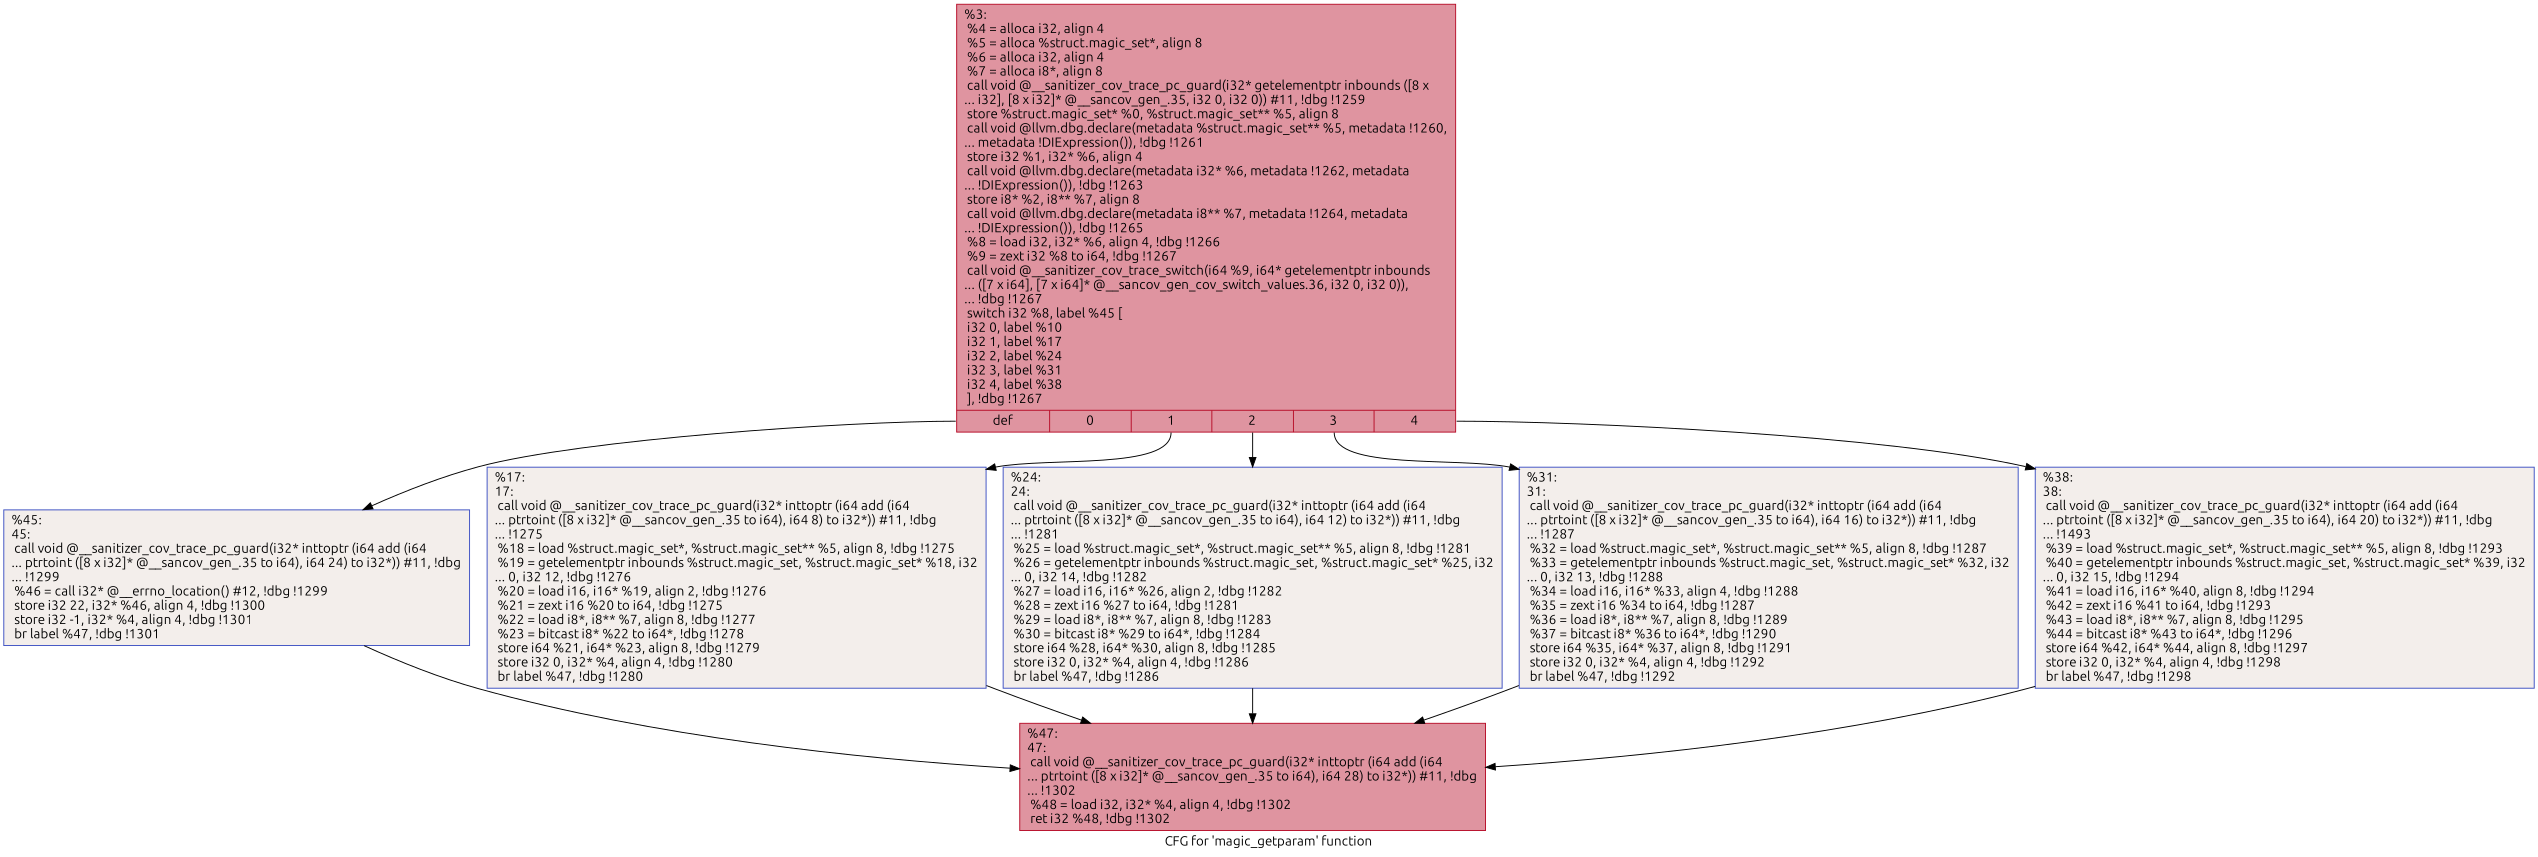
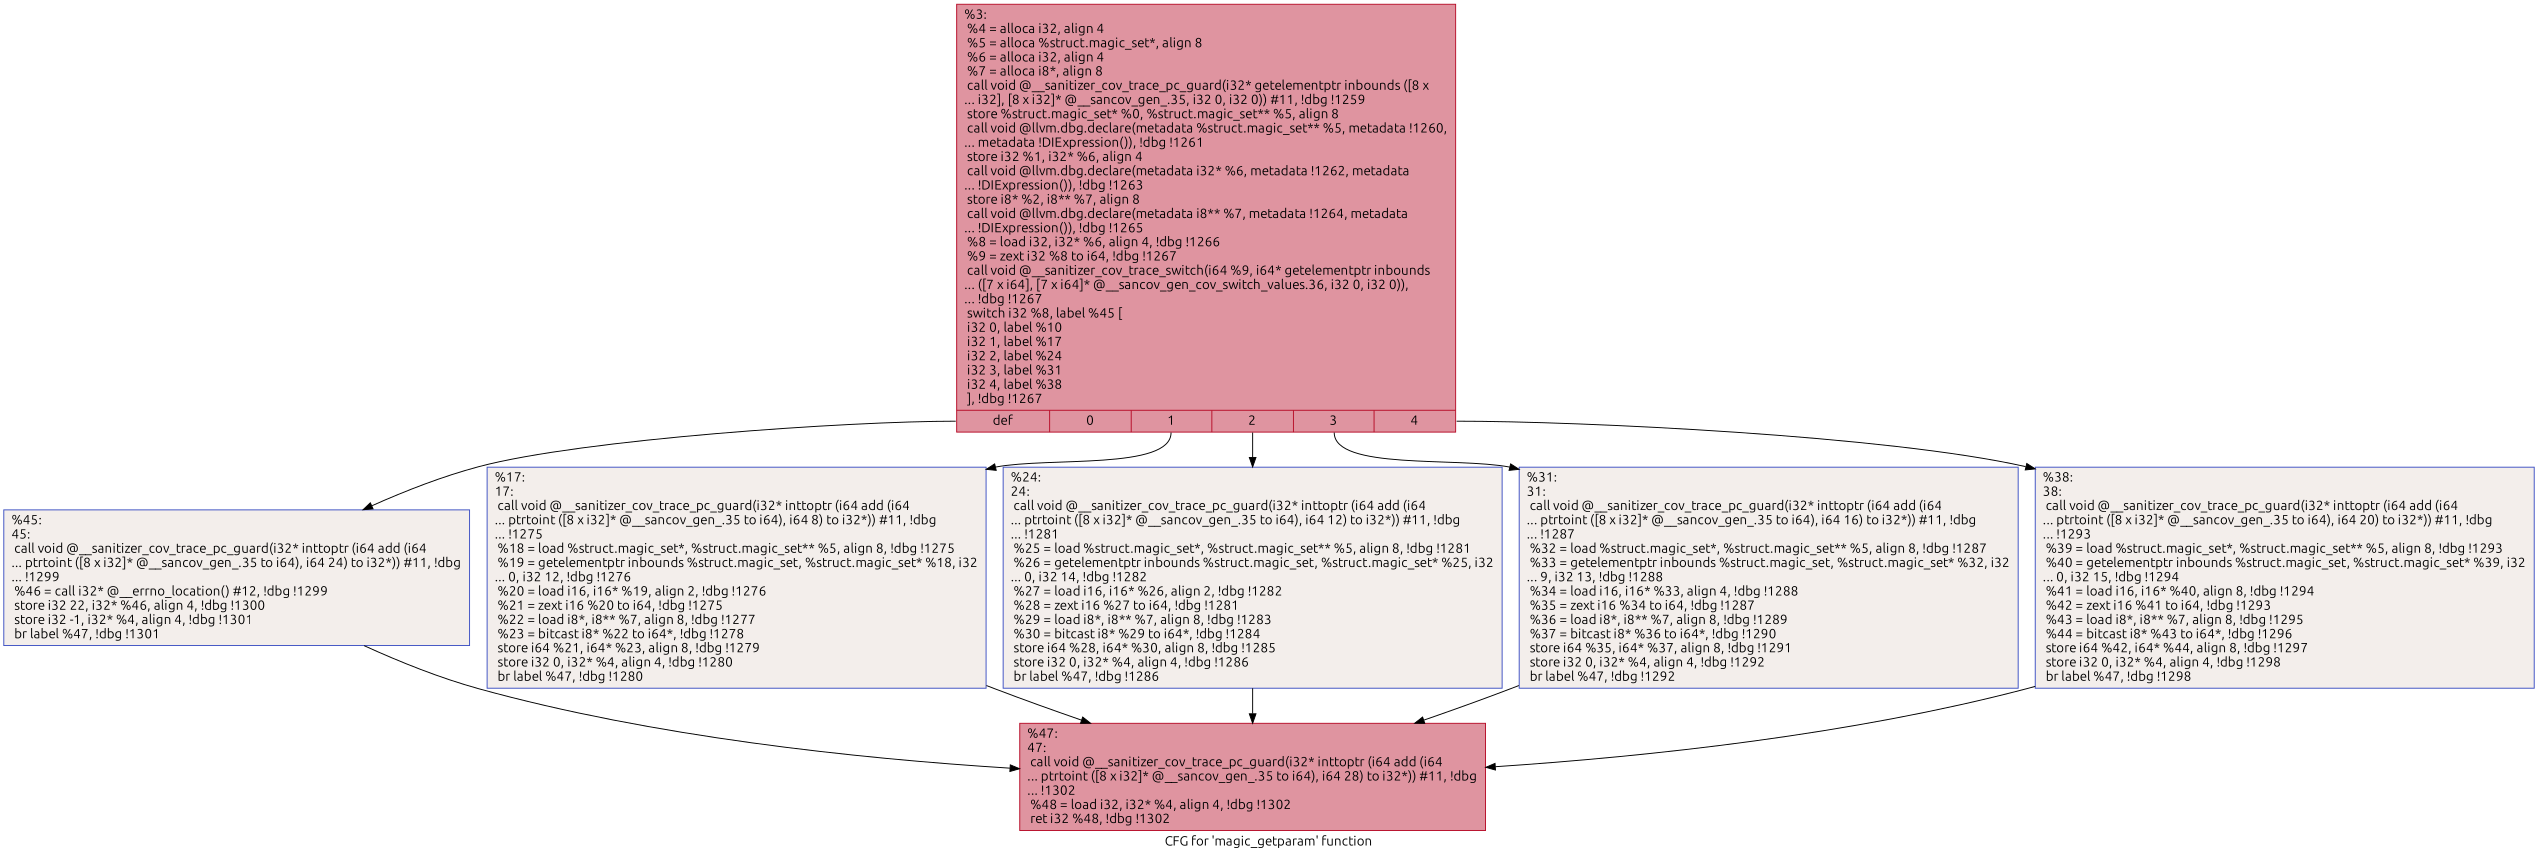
  digraph {
    fontname=Ubuntu
    label="CFG for 'magic_getparam' function"
    node [color="#3d50c3ff" fillcolor="#e5d8d170" fontname=Ubuntu shape=record style=filled]
    edge [fontname=Ubuntu]
    n1 [color="#b70d28ff" fillcolor="#b70d2870" label="{%3:\l  %4 = alloca i32, align 4\l  %5 = alloca %struct.magic_set*, align 8\l  %6 = alloca i32, align 4\l  %7 = alloca i8*, align 8\l  call void @__sanitizer_cov_trace_pc_guard(i32* getelementptr inbounds ([8 x\l... i32], [8 x i32]* @__sancov_gen_.35, i32 0, i32 0)) #11, !dbg !1259\l  store %struct.magic_set* %0, %struct.magic_set** %5, align 8\l  call void @llvm.dbg.declare(metadata %struct.magic_set** %5, metadata !1260,\l... metadata !DIExpression()), !dbg !1261\l  store i32 %1, i32* %6, align 4\l  call void @llvm.dbg.declare(metadata i32* %6, metadata !1262, metadata\l... !DIExpression()), !dbg !1263\l  store i8* %2, i8** %7, align 8\l  call void @llvm.dbg.declare(metadata i8** %7, metadata !1264, metadata\l... !DIExpression()), !dbg !1265\l  %8 = load i32, i32* %6, align 4, !dbg !1266\l  %9 = zext i32 %8 to i64, !dbg !1267\l  call void @__sanitizer_cov_trace_switch(i64 %9, i64* getelementptr inbounds\l... ([7 x i64], [7 x i64]* @__sancov_gen_cov_switch_values.36, i32 0, i32 0)),\l... !dbg !1267\l  switch i32 %8, label %45 [\l    i32 0, label %10\l    i32 1, label %17\l    i32 2, label %24\l    i32 3, label %31\l    i32 4, label %38\l  ], !dbg !1267\l|{<s0>def|<s1>0|<s2>1|<s3>2|<s4>3|<s5>4}}"]
    n2 [label="{%45:\l45:                                               \l  call void @__sanitizer_cov_trace_pc_guard(i32* inttoptr (i64 add (i64\l... ptrtoint ([8 x i32]* @__sancov_gen_.35 to i64), i64 24) to i32*)) #11, !dbg\l... !1299\l  %46 = call i32* @__errno_location() #12, !dbg !1299\l  store i32 22, i32* %46, align 4, !dbg !1300\l  store i32 -1, i32* %4, align 4, !dbg !1301\l  br label %47, !dbg !1301\l}"]
    n3 [label="{%17:\l17:                                               \l  call void @__sanitizer_cov_trace_pc_guard(i32* inttoptr (i64 add (i64\l... ptrtoint ([8 x i32]* @__sancov_gen_.35 to i64), i64 8) to i32*)) #11, !dbg\l... !1275\l  %18 = load %struct.magic_set*, %struct.magic_set** %5, align 8, !dbg !1275\l  %19 = getelementptr inbounds %struct.magic_set, %struct.magic_set* %18, i32\l... 0, i32 12, !dbg !1276\l  %20 = load i16, i16* %19, align 2, !dbg !1276\l  %21 = zext i16 %20 to i64, !dbg !1275\l  %22 = load i8*, i8** %7, align 8, !dbg !1277\l  %23 = bitcast i8* %22 to i64*, !dbg !1278\l  store i64 %21, i64* %23, align 8, !dbg !1279\l  store i32 0, i32* %4, align 4, !dbg !1280\l  br label %47, !dbg !1280\l}"]
    n4 [label="{%24:\l24:                                               \l  call void @__sanitizer_cov_trace_pc_guard(i32* inttoptr (i64 add (i64\l... ptrtoint ([8 x i32]* @__sancov_gen_.35 to i64), i64 12) to i32*)) #11, !dbg\l... !1281\l  %25 = load %struct.magic_set*, %struct.magic_set** %5, align 8, !dbg !1281\l  %26 = getelementptr inbounds %struct.magic_set, %struct.magic_set* %25, i32\l... 0, i32 14, !dbg !1282\l  %27 = load i16, i16* %26, align 2, !dbg !1282\l  %28 = zext i16 %27 to i64, !dbg !1281\l  %29 = load i8*, i8** %7, align 8, !dbg !1283\l  %30 = bitcast i8* %29 to i64*, !dbg !1284\l  store i64 %28, i64* %30, align 8, !dbg !1285\l  store i32 0, i32* %4, align 4, !dbg !1286\l  br label %47, !dbg !1286\l}"]
-   n5 [label="{%31:\l31:                                               \l  call void @__sanitizer_cov_trace_pc_guard(i32* inttoptr (i64 add (i64\l... ptrtoint ([8 x i32]* @__sancov_gen_.35 to i64), i64 16) to i32*)) #11, !dbg\l... !1287\l  %32 = load %struct.magic_set*, %struct.magic_set** %5, align 8, !dbg !1287\l  %33 = getelementptr inbounds %struct.magic_set, %struct.magic_set* %32, i32\l... 0, i32 13, !dbg !1288\l  %34 = load i16, i16* %33, align 4, !dbg !1288\l  %35 = zext i16 %34 to i64, !dbg !1287\l  %36 = load i8*, i8** %7, align 8, !dbg !1289\l  %37 = bitcast i8* %36 to i64*, !dbg !1290\l  store i64 %35, i64* %37, align 8, !dbg !1291\l  store i32 0, i32* %4, align 4, !dbg !1292\l  br label %47, !dbg !1292\l}"]
-   n6 [label="{%38:\l38:                                               \l  call void @__sanitizer_cov_trace_pc_guard(i32* inttoptr (i64 add (i64\l... ptrtoint ([8 x i32]* @__sancov_gen_.35 to i64), i64 20) to i32*)) #11, !dbg\l... !1493\l  %39 = load %struct.magic_set*, %struct.magic_set** %5, align 8, !dbg !1293\l  %40 = getelementptr inbounds %struct.magic_set, %struct.magic_set* %39, i32\l... 0, i32 15, !dbg !1294\l  %41 = load i16, i16* %40, align 8, !dbg !1294\l  %42 = zext i16 %41 to i64, !dbg !1293\l  %43 = load i8*, i8** %7, align 8, !dbg !1295\l  %44 = bitcast i8* %43 to i64*, !dbg !1296\l  store i64 %42, i64* %44, align 8, !dbg !1297\l  store i32 0, i32* %4, align 4, !dbg !1298\l  br label %47, !dbg !1298\l}"]
+   n5 [label="{%31:\l31:                                               \l  call void @__sanitizer_cov_trace_pc_guard(i32* inttoptr (i64 add (i64\l... ptrtoint ([8 x i32]* @__sancov_gen_.35 to i64), i64 16) to i32*)) #11, !dbg\l... !1287\l  %32 = load %struct.magic_set*, %struct.magic_set** %5, align 8, !dbg !1287\l  %33 = getelementptr inbounds %struct.magic_set, %struct.magic_set* %32, i32\l... 9, i32 13, !dbg !1288\l  %34 = load i16, i16* %33, align 4, !dbg !1288\l  %35 = zext i16 %34 to i64, !dbg !1287\l  %36 = load i8*, i8** %7, align 8, !dbg !1289\l  %37 = bitcast i8* %36 to i64*, !dbg !1290\l  store i64 %35, i64* %37, align 8, !dbg !1291\l  store i32 0, i32* %4, align 4, !dbg !1292\l  br label %47, !dbg !1292\l}"]
+   n6 [label="{%38:\l38:                                               \l  call void @__sanitizer_cov_trace_pc_guard(i32* inttoptr (i64 add (i64\l... ptrtoint ([8 x i32]* @__sancov_gen_.35 to i64), i64 20) to i32*)) #11, !dbg\l... !1293\l  %39 = load %struct.magic_set*, %struct.magic_set** %5, align 8, !dbg !1293\l  %40 = getelementptr inbounds %struct.magic_set, %struct.magic_set* %39, i32\l... 0, i32 15, !dbg !1294\l  %41 = load i16, i16* %40, align 8, !dbg !1294\l  %42 = zext i16 %41 to i64, !dbg !1293\l  %43 = load i8*, i8** %7, align 8, !dbg !1295\l  %44 = bitcast i8* %43 to i64*, !dbg !1296\l  store i64 %42, i64* %44, align 8, !dbg !1297\l  store i32 0, i32* %4, align 4, !dbg !1298\l  br label %47, !dbg !1298\l}"]
    n7 [color="#b70d28ff" fillcolor="#b70d2870" label="{%47:\l47:                                               \l  call void @__sanitizer_cov_trace_pc_guard(i32* inttoptr (i64 add (i64\l... ptrtoint ([8 x i32]* @__sancov_gen_.35 to i64), i64 28) to i32*)) #11, !dbg\l... !1302\l  %48 = load i32, i32* %4, align 4, !dbg !1302\l  ret i32 %48, !dbg !1302\l}"]
    n1 -> n2 [tailport=s0]
    n1 -> n3 [tailport=s2]
    n1 -> n4 [tailport=s3]
    n1 -> n5 [tailport=s4]
    n1 -> n6 [tailport=s5]
    n2 -> n7
    n3 -> n7
    n4 -> n7
    n5 -> n7
    n6 -> n7
  }
